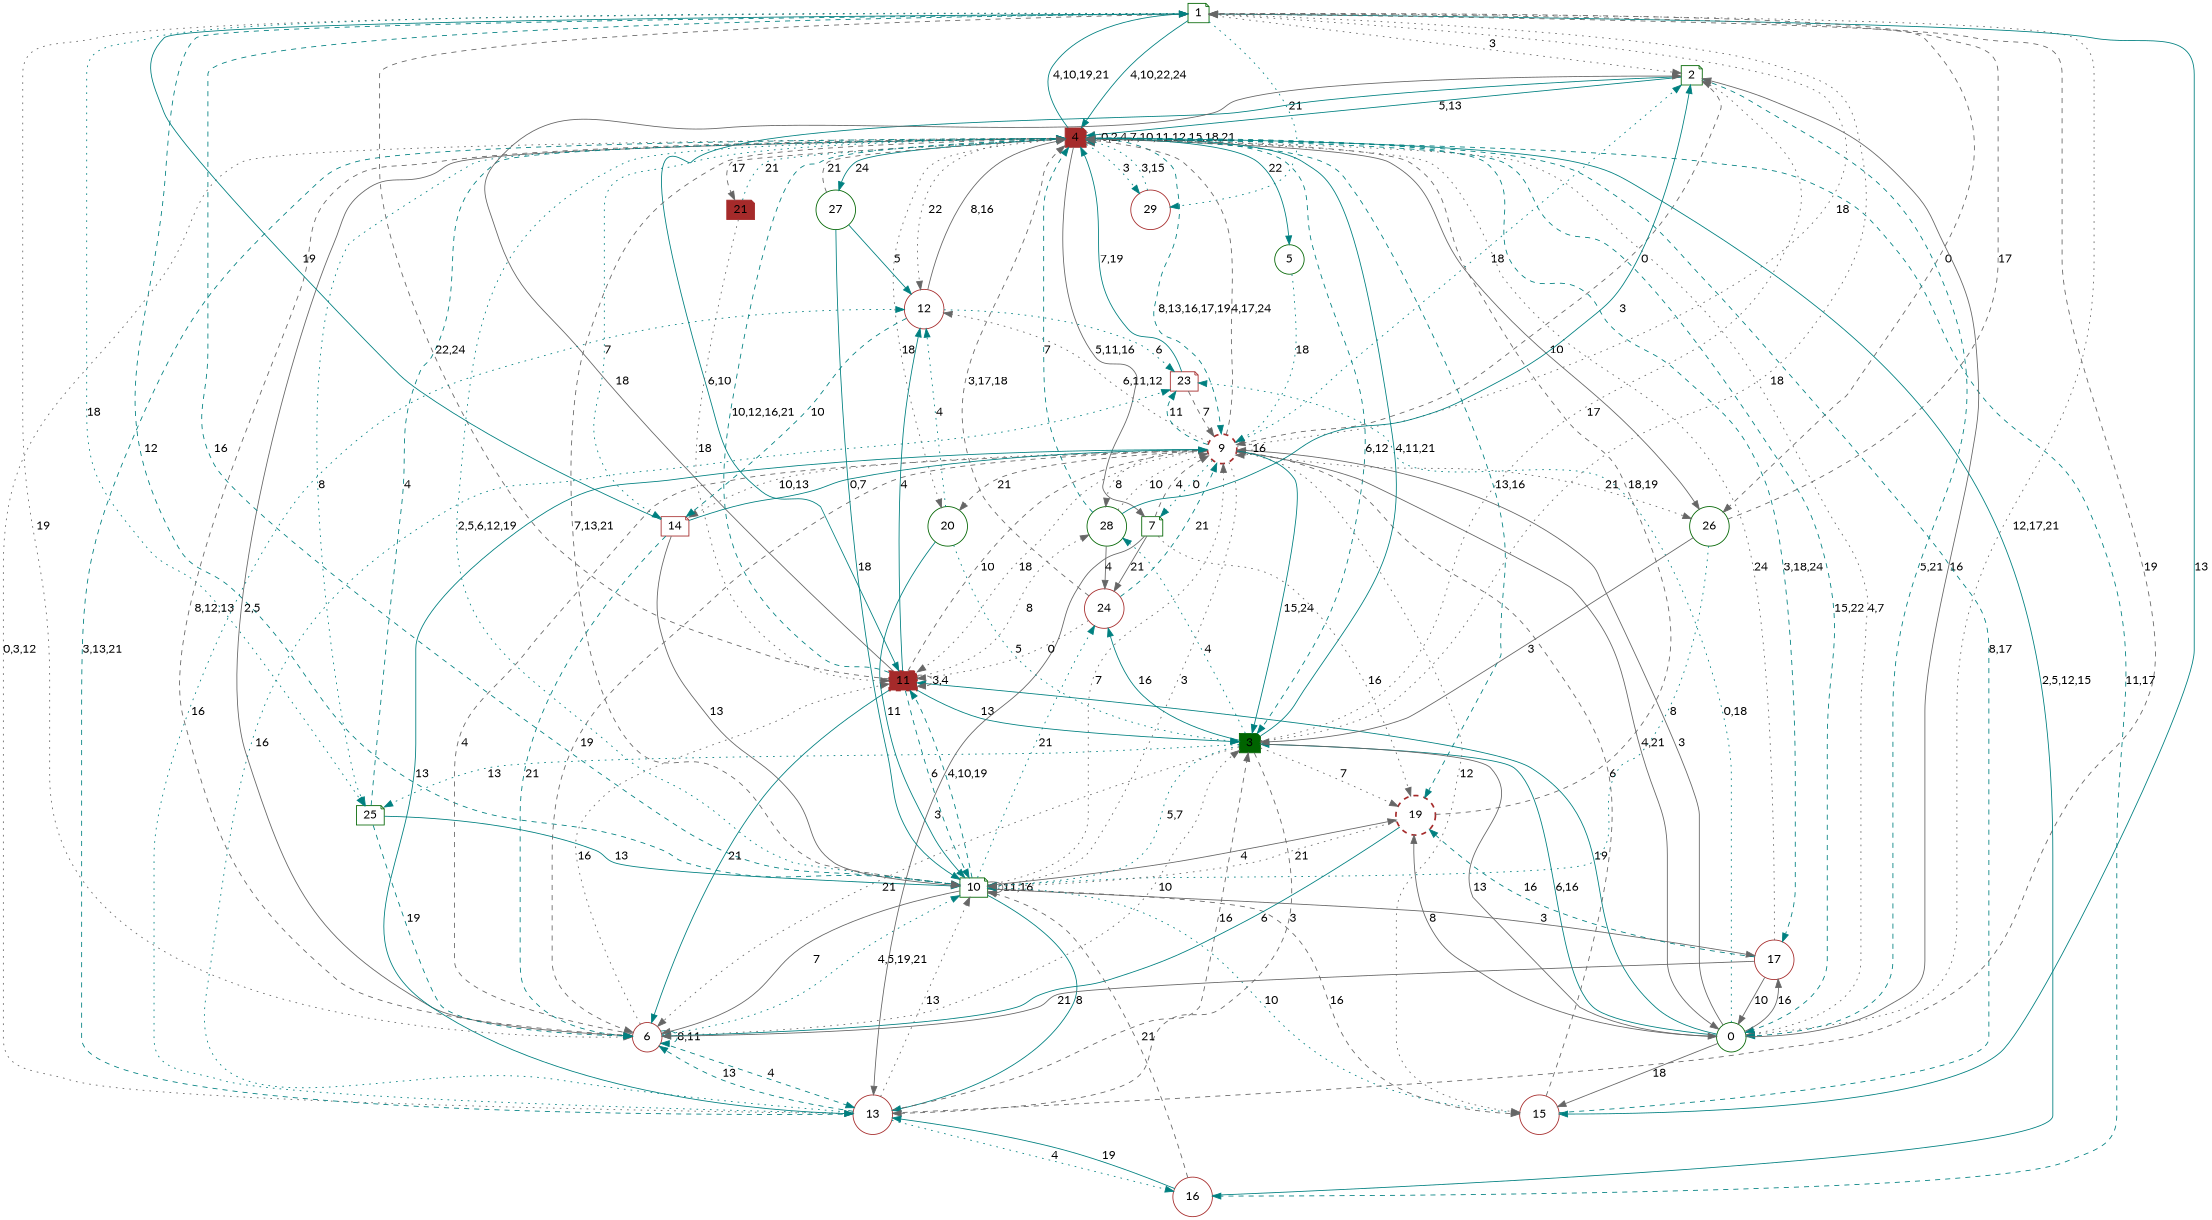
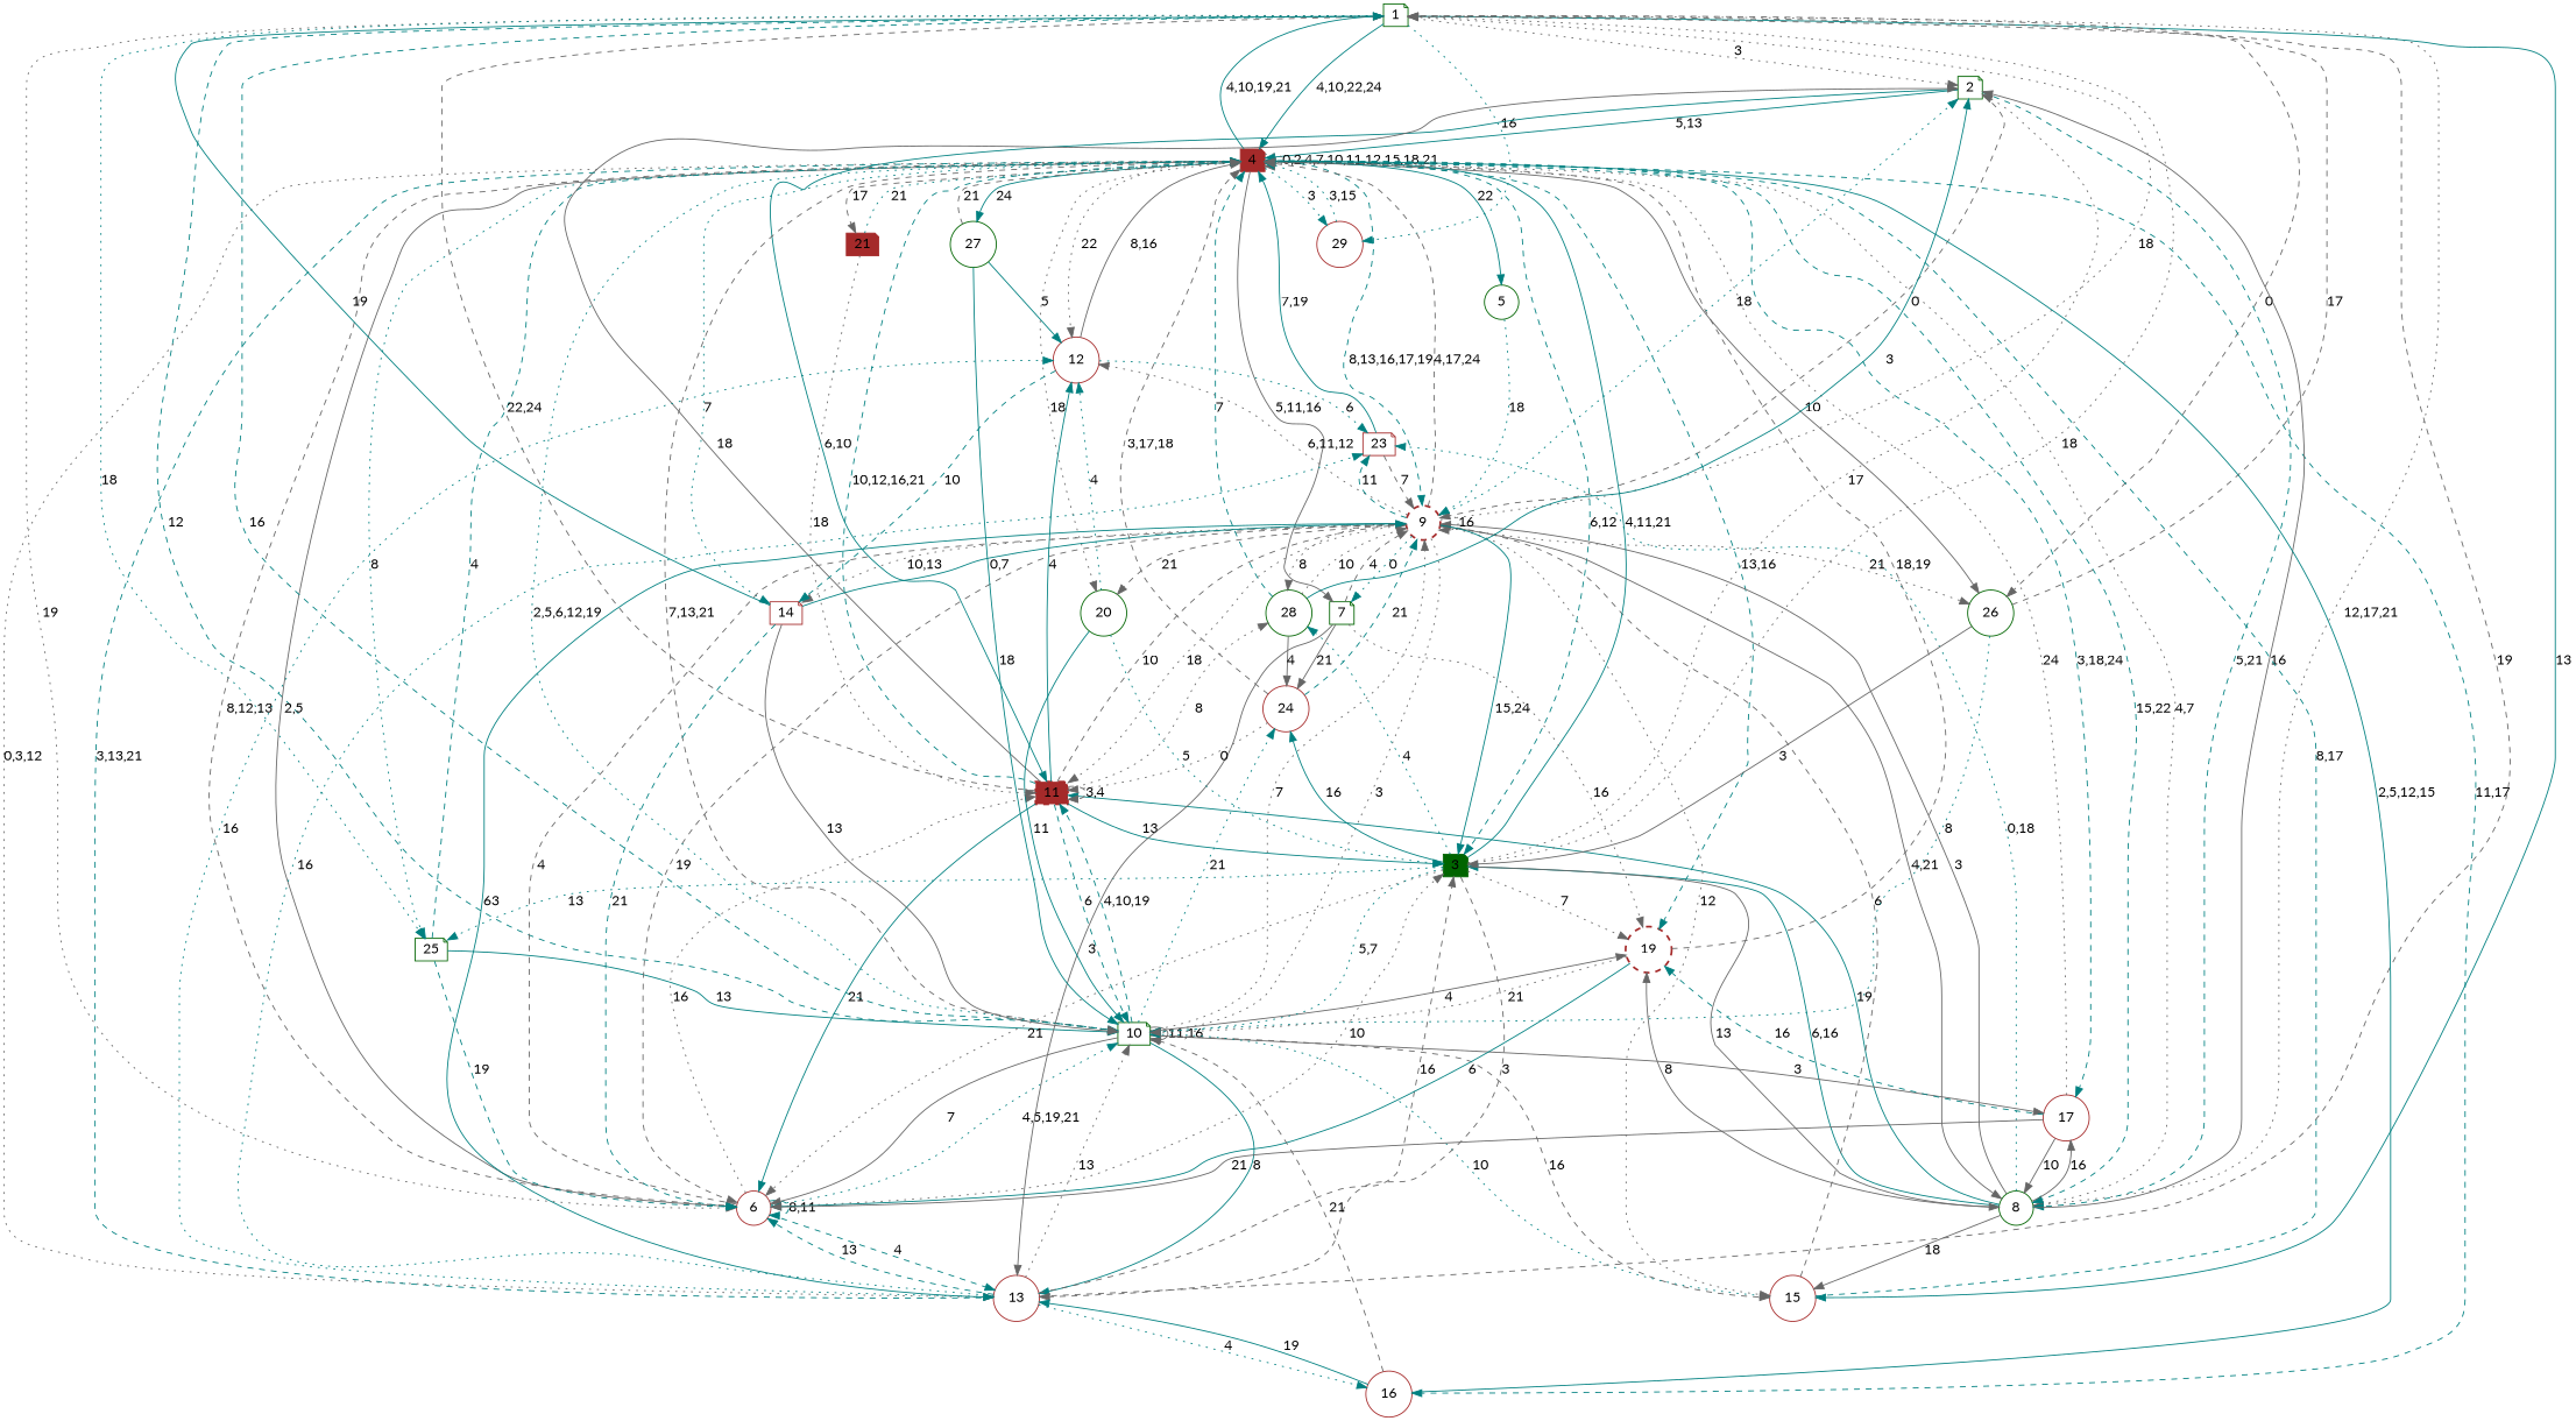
  digraph {
    fontname=Lato
    rankdir=TB
    node [color=brown fontname=Lato shape=circle]
    edge [color=gray40 fontname=Lato style=dotted]
    n1 [color=darkgreen height=0.1 label=1 shape=note width=0.1]
    n2 [color=darkgreen height=0.1 label=2 shape=note width=0.1]
    n3 [height=0.1 label=4 shape=note style=filled width=0.1]
    n4 [height=0.1 label=6 width=0.1]
-   n5 [color=darkgreen height=0.1 label=0 width=0.1]
+   n5 [color=darkgreen height=0.1 label=8 width=0.1]
    n6 [color=darkgreen height=0.1 label=10 shape=note width=0.1]
    n7 [height=0.1 label=15 width=0.1]
    n8 [color=darkgreen height=0.1 label=25 shape=note width=0.1]
    n9 [color=darkgreen height=0.1 label=26 width=0.1]
    n10 [height=0.1 label=29 width=0.1]
    n11 [height=0.1 label=9 style="bold,dashed" width=0.1]
    n12 [height=0.1 label=11 shape=note style="filled,bold,dashed" width=0.1]
    n13 [color=darkgreen height=0.1 label=3 shape=note style=filled width=0.1]
    n14 [height=0.1 label=13 width=0.1]
    n15 [height=0.1 label=19 style="bold,dashed" width=0.1]
    n16 [color=darkgreen height=0.1 label=5 width=0.1]
    n17 [color=darkgreen height=0.1 label=7 shape=note width=0.1]
    n18 [height=0.1 label=12 width=0.1]
    n19 [height=0.1 label=14 shape=note width=0.1]
    n20 [height=0.1 label=16 width=0.1]
    n21 [height=0.1 label=17 width=0.1]
    n22 [color=darkgreen height=0.1 label=20 width=0.1]
    n23 [height=0.1 label=21 shape=note style=filled width=0.1]
    n24 [color=darkgreen height=0.1 label=27 width=0.1]
    n25 [height=0.1 label=23 shape=note width=0.1]
    n26 [height=0.1 label=24 width=0.1]
    n27 [color=darkgreen height=0.1 label=28 width=0.1]
    n1 -> n2 [label=3]
    n1 -> n3 [color=teal label="4,10,22,24" style=solid]
    n1 -> n4 [label=19]
    n1 -> n5 [label="12,17,21"]
    n1 -> n6 [color=teal label=12 style=dashed]
    n1 -> n7 [color=teal label=13 style=solid]
    n1 -> n8 [color=teal label=18]
    n1 -> n9 [label=0 style=dashed]
-   n1 -> n10 [color=teal label=21]
+   n1 -> n10 [color=teal label=16]
    n2 -> n3 [color=teal label="5,13" style=solid]
    n2 -> n5 [color=teal label="5,21" style=dashed]
    n2 -> n11 [label=0 style=dashed]
    n2 -> n12 [color=teal label="6,10" style=solid]
    n3 -> n1 [color=teal label="4,10,19,21" style=solid]
    n3 -> n3 [label="0,2,4,7,10,11,12,15,18,21"]
    n3 -> n4 [label="2,5" style=solid]
    n3 -> n5 [color=teal label="15,22" style=dashed]
    n3 -> n6 [label="7,13,21" style=dashed]
    n3 -> n8 [color=teal label=8]
    n3 -> n9 [label=10 style=solid]
    n3 -> n10 [color=teal label=3]
    n3 -> n11 [color=teal label="8,13,16,17,19" style=dashed]
    n3 -> n13 [color=teal label="6,12" style=dashed]
    n3 -> n14 [label="0,3,12"]
    n3 -> n15 [color=teal label="13,16" style=dashed]
    n3 -> n16 [color=teal label=22 style=solid]
    n3 -> n17 [label="5,11,16" style=solid]
    n3 -> n18 [label=22]
    n3 -> n19 [color=teal label=7]
    n3 -> n20 [color=teal label="11,17" style=dashed]
    n3 -> n21 [color=teal label="3,18,24" style=dashed]
    n3 -> n22 [label=18]
    n3 -> n23 [label=17 style=dashed]
    n3 -> n24 [color=teal label=24 style=solid]
    n4 -> n3 [label="8,12,13" style=dashed]
    n4 -> n4 [color=teal label="8,11" style=dashed]
    n4 -> n6 [color=teal label="4,5,19,21"]
    n4 -> n11 [label=4 style=dashed]
    n4 -> n12 [label=16]
    n4 -> n13 [label=10]
    n4 -> n14 [color=teal label=4 style=dashed]
    n5 -> n2 [label=16 style=solid]
    n5 -> n3 [label="4,7"]
    n5 -> n7 [label=18 style=solid]
    n5 -> n11 [label=3 style=solid]
    n5 -> n12 [color=teal label=19 style=solid]
    n5 -> n13 [color=teal label="6,16" style=solid]
    n5 -> n15 [label=8 style=solid]
    n5 -> n21 [label=16 style=solid]
    n5 -> n25 [color=teal label="0,18"]
    n6 -> n1 [color=teal label=16 style=dashed]
    n6 -> n3 [color=teal label="2,5,6,12,19"]
    n6 -> n4 [label=7 style=solid]
    n6 -> n6 [label="11,16" style=solid]
    n6 -> n7 [label=16 style=dashed]
    n6 -> n11 [label=7]
    n6 -> n12 [color=teal label="4,10,19" style=dashed]
    n6 -> n14 [color=teal label=8 style=solid]
    n6 -> n15 [label=4 style=solid]
    n6 -> n21 [label=3 style=solid]
    n6 -> n26 [color=teal label=21]
    n7 -> n3 [color=teal label="8,17" style=dashed]
    n7 -> n6 [color=teal label=10]
    n7 -> n11 [label=6 style=dashed]
    n8 -> n3 [color=teal label=4 style=dashed]
    n8 -> n4 [color=teal label=19 style=dashed]
    n8 -> n6 [color=teal label=13 style=solid]
    n9 -> n1 [label=17 style=dashed]
    n9 -> n6 [color=teal label=8]
    n9 -> n13 [label=3 style=solid]
    n10 -> n3 [color=teal label="3,15"]
    n11 -> n1 [label=18]
    n11 -> n2 [color=teal label=18]
    n11 -> n3 [label="4,17,24" style=dashed]
    n11 -> n4 [label=19 style=dashed]
    n11 -> n5 [label="4,21" style=solid]
    n11 -> n6 [label=3]
    n11 -> n7 [label=12]
    n11 -> n9 [label=21]
    n11 -> n11 [label=16]
    n11 -> n12 [label=18]
    n11 -> n13 [color=teal label="15,24" style=solid]
-   n11 -> n14 [color=teal label=13 style=solid]
+   n11 -> n14 [color=teal label=63 style=solid]
    n11 -> n17 [color=teal label=0]
    n11 -> n18 [label="6,11,12"]
    n11 -> n19 [label="10,13"]
    n11 -> n22 [label=21 style=dashed]
    n11 -> n25 [color=teal label=11 style=dashed]
    n11 -> n27 [label=8]
    n12 -> n1 [label="22,24" style=dashed]
    n12 -> n2 [label=18 style=solid]
    n12 -> n3 [color=teal label="10,12,16,21" style=dashed]
    n12 -> n4 [color=teal label=21 style=solid]
    n12 -> n6 [color=teal label=6 style=dashed]
    n12 -> n11 [label=10 style=dashed]
    n12 -> n12 [label="3,4" style=dashed]
    n12 -> n13 [color=teal label=13 style=solid]
    n12 -> n18 [color=teal label=4 style=solid]
    n12 -> n27 [label=8]
    n13 -> n1 [label=18]
    n13 -> n2 [label=17]
    n13 -> n3 [color=teal label="4,11,21" style=solid]
    n13 -> n4 [label=21]
    n13 -> n5 [label=13 style=solid]
    n13 -> n6 [color=teal label="5,7"]
    n13 -> n8 [color=teal label=13]
    n13 -> n14 [label=3 style=dashed]
    n13 -> n15 [label=7]
    n13 -> n26 [color=teal label=16 style=solid]
    n13 -> n27 [color=teal label=4]
    n14 -> n1 [label=19 style=dashed]
    n14 -> n3 [color=teal label="3,13,21" style=dashed]
    n14 -> n4 [color=teal label=13 style=dashed]
    n14 -> n6 [label=13]
    n14 -> n13 [label=16 style=dashed]
    n14 -> n18 [color=teal label=16]
    n14 -> n20 [color=teal label=4]
    n14 -> n25 [color=teal label=16]
    n15 -> n3 [label="18,19" style=dashed]
    n15 -> n4 [color=teal label=6 style=solid]
    n15 -> n6 [label=21]
    n16 -> n11 [color=teal label=18]
    n17 -> n11 [label=4 style=dashed]
    n17 -> n14 [label=3 style=solid]
    n17 -> n15 [label=16]
    n17 -> n26 [label=21 style=solid]
    n18 -> n3 [label="8,16" style=solid]
    n18 -> n19 [color=teal label=10 style=dashed]
    n18 -> n25 [color=teal label=6]
    n19 -> n1 [color=teal label=19 style=solid]
    n19 -> n4 [color=teal label=21 style=dashed]
    n19 -> n6 [label=13 style=solid]
    n19 -> n11 [color=teal label="0,7" style=solid]
    n20 -> n3 [color=teal label="2,5,12,15" style=solid]
    n20 -> n6 [label=21 style=dashed]
    n20 -> n14 [color=teal label=19 style=solid]
    n21 -> n3 [label=24]
    n21 -> n4 [label=21 style=solid]
    n21 -> n5 [label=10 style=solid]
    n21 -> n15 [color=teal label=16 style=dashed]
    n22 -> n6 [color=teal label=11 style=solid]
    n22 -> n13 [color=teal label=5]
    n22 -> n18 [color=teal label=4]
    n23 -> n3 [color=teal label=21]
    n23 -> n12 [label=18]
    n24 -> n3 [label=21 style=dashed]
    n24 -> n6 [color=teal label=18 style=solid]
    n24 -> n18 [color=teal label=5 style=solid]
    n25 -> n3 [color=teal label="7,19" style=solid]
    n25 -> n11 [label=7 style=dashed]
    n26 -> n3 [label="3,17,18" style=dashed]
    n26 -> n11 [color=teal label=21 style=dashed]
    n26 -> n12 [label=0]
    n27 -> n2 [color=teal label=3 style=solid]
    n27 -> n3 [color=teal label=7 style=dashed]
    n27 -> n11 [label=10]
    n27 -> n26 [label=4 style=solid]
  }
